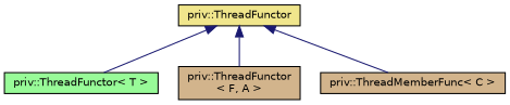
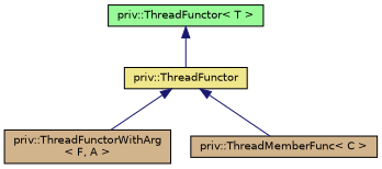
  digraph {
    rankdir=TB
    node [color=black fillcolor=tan fontname=Helvetica fontsize=10 shape=record style=filled]
    edge [color=midnightblue dir=back fontname=Helvetica fontsize=10 labelfontname=Helvetica labelfontsize=10 style=solid]
    n1 [fillcolor=khaki height=0.2 label="priv::ThreadFunctor" width=0.4]
    n2 [fillcolor=palegreen height=0.2 label="priv::ThreadFunctor\< T \>" width=0.4]
-   n3 [height=0.2 label="priv::ThreadFunctor\l\< F, A \>" width=0.4]
+   n3 [height=0.2 label="priv::ThreadFunctorWithArg\l\< F, A \>" width=0.4]
    n4 [height=0.2 label="priv::ThreadMemberFunc\< C \>" width=0.4]
-   n1 -> n2
+   n2 -> n1
    n1 -> n3
    n1 -> n4
  }
